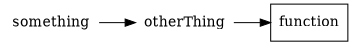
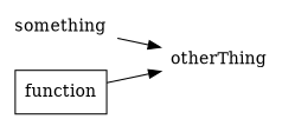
  digraph {
    rankdir=LR
    node [shape=none]
    something
    otherThing
    function [shape=box]
    something -> otherThing
-   otherThing -> function
+   function -> otherThing
  }
